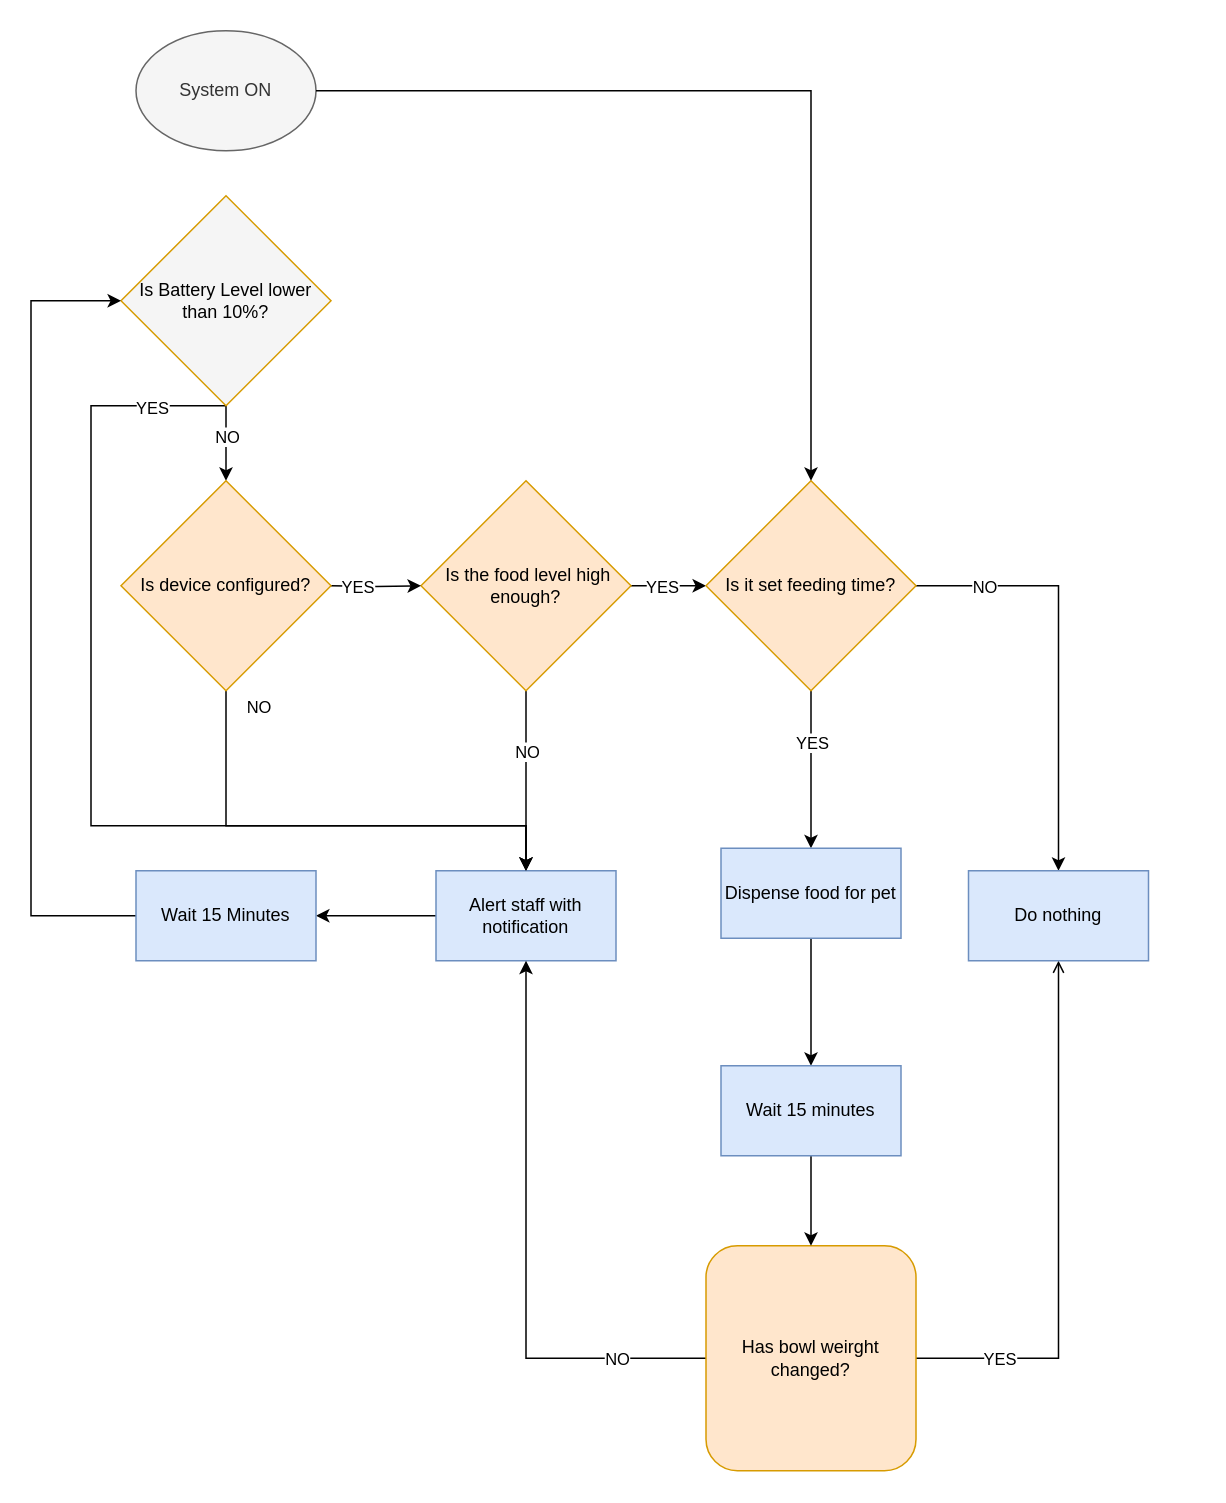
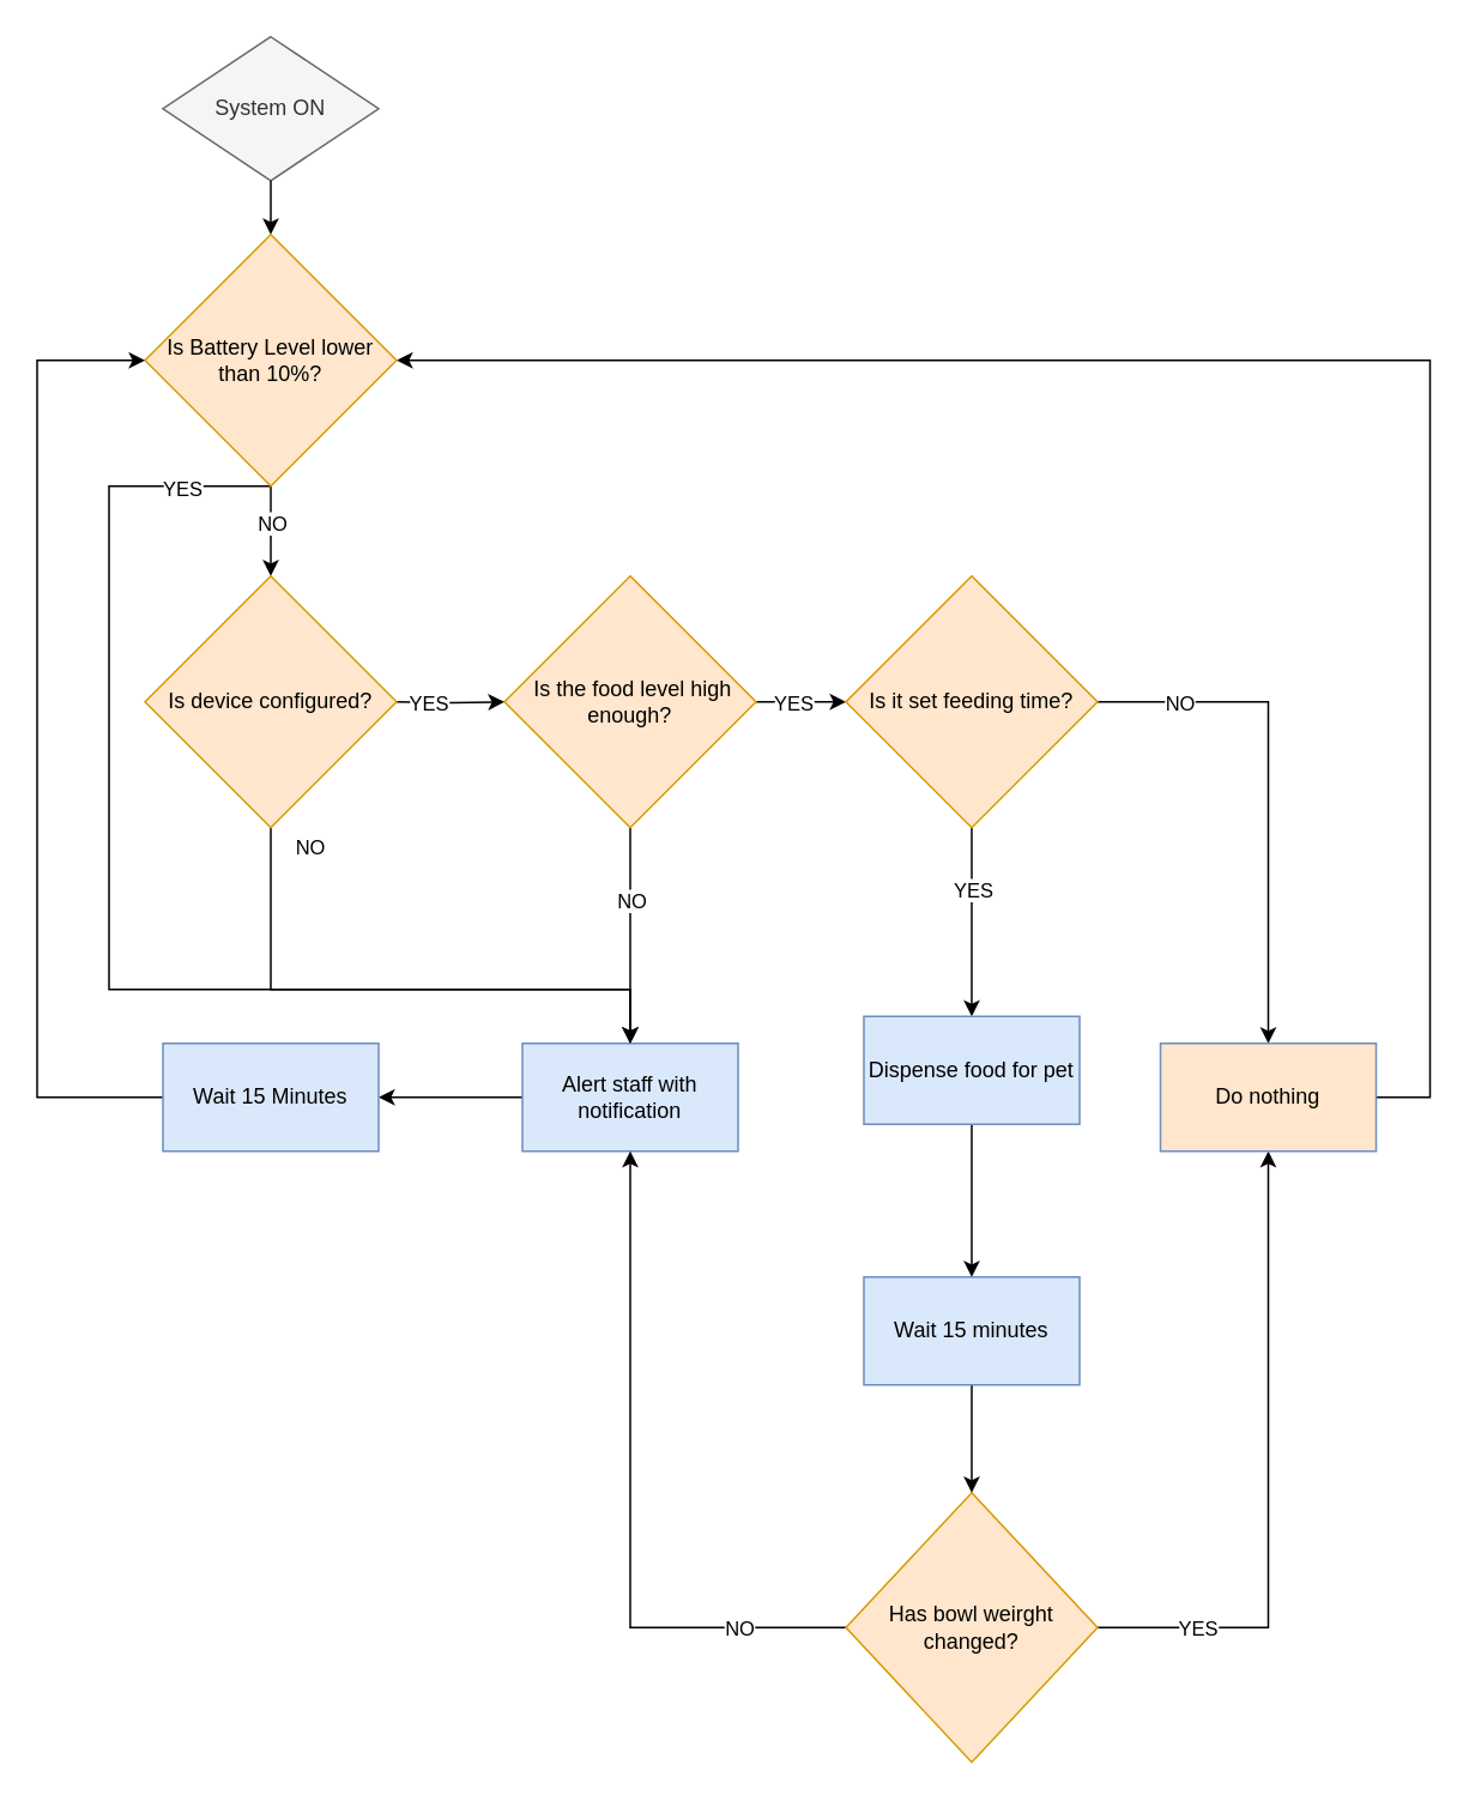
  <mxCell id="0" />
  <mxCell id="1" parent="0" />
  <mxCell id="2" value="" style="edgeStyle=orthogonalEdgeStyle;rounded=0;orthogonalLoop=1;jettySize=auto;html=1;" parent="1" edge="1"><mxGeometry relative="1" as="geometry"><mxPoint x="150" y="270" as="sourcePoint" /><mxPoint x="150" y="320" as="targetPoint" /></mxGeometry></mxCell>
  <mxCell id="3" value="NO" style="edgeLabel;html=1;align=center;verticalAlign=middle;resizable=0;points=[];" parent="2" vertex="1" connectable="0"><mxGeometry x="0.28" y="-2" relative="1" as="geometry"><mxPoint x="2" y="-12" as="offset" /></mxGeometry></mxCell>
- <mxCell id="4" value="System ON" style="ellipse;whiteSpace=wrap;html=1;fillColor=#f5f5f5;strokeColor=#666666;fontColor=#333333;" parent="1" vertex="1"><mxGeometry x="90" y="20" width="120" height="80" as="geometry" /></mxCell>
+ <mxCell id="4" value="System ON" style="rhombus;whiteSpace=wrap;html=1;fillColor=#f5f5f5;strokeColor=#666666;fontColor=#333333;" parent="1" vertex="1"><mxGeometry x="90" y="20" width="120" height="80" as="geometry" /></mxCell>
  <mxCell id="5" style="edgeStyle=orthogonalEdgeStyle;rounded=0;orthogonalLoop=1;jettySize=auto;html=1;entryX=0.5;entryY=0;entryDx=0;entryDy=0;" parent="1" source="9" target="11" edge="1"><mxGeometry relative="1" as="geometry" /></mxCell>
  <mxCell id="6" value="NO" style="edgeLabel;html=1;align=center;verticalAlign=middle;resizable=0;points=[];" parent="5" vertex="1" connectable="0"><mxGeometry x="-0.083" y="-1" relative="1" as="geometry"><mxPoint x="1" y="-15" as="offset" /></mxGeometry></mxCell>
  <mxCell id="7" value="" style="edgeStyle=orthogonalEdgeStyle;rounded=0;orthogonalLoop=1;jettySize=auto;html=1;" parent="1" source="9" target="16" edge="1"><mxGeometry relative="1" as="geometry" /></mxCell>
  <mxCell id="8" value="YES" style="edgeLabel;html=1;align=center;verticalAlign=middle;resizable=0;points=[];" parent="7" vertex="1" connectable="0"><mxGeometry x="-0.2" relative="1" as="geometry"><mxPoint as="offset" /></mxGeometry></mxCell>
  <mxCell id="9" value="&amp;nbsp;Is the food level high enough?" style="rhombus;whiteSpace=wrap;html=1;fillColor=#ffe6cc;strokeColor=#d79b00;" parent="1" vertex="1"><mxGeometry x="280" y="320" width="140" height="140" as="geometry" /></mxCell>
  <mxCell id="10" value="" style="edgeStyle=orthogonalEdgeStyle;rounded=0;orthogonalLoop=1;jettySize=auto;html=1;" parent="1" source="11" target="38" edge="1"><mxGeometry relative="1" as="geometry" /></mxCell>
  <mxCell id="11" value="Alert staff with notification" style="rounded=0;whiteSpace=wrap;html=1;fillColor=#dae8fc;strokeColor=#6c8ebf;" parent="1" vertex="1"><mxGeometry x="290" y="580" width="120" height="60" as="geometry" /></mxCell>
  <mxCell id="12" style="edgeStyle=orthogonalEdgeStyle;rounded=0;orthogonalLoop=1;jettySize=auto;html=1;entryX=0.5;entryY=0;entryDx=0;entryDy=0;" parent="1" source="16" target="23" edge="1"><mxGeometry relative="1" as="geometry" /></mxCell>
  <mxCell id="13" value="YES" style="edgeLabel;html=1;align=center;verticalAlign=middle;resizable=0;points=[];" parent="12" vertex="1" connectable="0"><mxGeometry x="-0.25" y="1" relative="1" as="geometry"><mxPoint x="-1" y="-5" as="offset" /></mxGeometry></mxCell>
  <mxCell id="14" value="" style="edgeStyle=orthogonalEdgeStyle;rounded=0;orthogonalLoop=1;jettySize=auto;html=1;entryX=0.5;entryY=0;entryDx=0;entryDy=0;" parent="1" target="32" edge="1"><mxGeometry relative="1" as="geometry"><mxPoint x="610" y="390" as="sourcePoint" /><mxPoint x="735" y="440" as="targetPoint" /><Array as="points"><mxPoint x="705" y="390" /></Array></mxGeometry></mxCell>
  <mxCell id="15" value="NO" style="edgeLabel;html=1;align=center;verticalAlign=middle;resizable=0;points=[];" parent="14" vertex="1" connectable="0"><mxGeometry x="-0.422" y="-1" relative="1" as="geometry"><mxPoint x="-37" y="-1" as="offset" /></mxGeometry></mxCell>
  <mxCell id="16" value="Is it set feeding time?" style="rhombus;whiteSpace=wrap;html=1;fillColor=#ffe6cc;strokeColor=#d79b00;" parent="1" vertex="1"><mxGeometry x="470" y="320" width="140" height="140" as="geometry" /></mxCell>
  <mxCell id="17" value="" style="edgeStyle=orthogonalEdgeStyle;rounded=0;orthogonalLoop=1;jettySize=auto;html=1;" parent="1" target="9" edge="1"><mxGeometry relative="1" as="geometry"><mxPoint x="220" y="390" as="sourcePoint" /></mxGeometry></mxCell>
  <mxCell id="18" value="YES" style="edgeLabel;html=1;align=center;verticalAlign=middle;resizable=0;points=[];" parent="17" vertex="1" connectable="0"><mxGeometry x="-0.4" relative="1" as="geometry"><mxPoint as="offset" /></mxGeometry></mxCell>
  <mxCell id="19" style="edgeStyle=orthogonalEdgeStyle;rounded=0;orthogonalLoop=1;jettySize=auto;html=1;entryX=0.5;entryY=0;entryDx=0;entryDy=0;" parent="1" target="11" edge="1"><mxGeometry relative="1" as="geometry"><mxPoint x="150" y="460" as="sourcePoint" /><Array as="points"><mxPoint x="150" y="550" /><mxPoint x="350" y="550" /></Array></mxGeometry></mxCell>
  <mxCell id="20" value="NO" style="edgeLabel;html=1;align=center;verticalAlign=middle;resizable=0;points=[];" parent="19" vertex="1" connectable="0"><mxGeometry x="-0.276" y="5" relative="1" as="geometry"><mxPoint x="-5" y="-75" as="offset" /></mxGeometry></mxCell>
  <mxCell id="21" value="Is device configured?" style="rhombus;whiteSpace=wrap;html=1;fillColor=#ffe6cc;strokeColor=#d79b00;" parent="1" vertex="1"><mxGeometry x="80" y="320" width="140" height="140" as="geometry" /></mxCell>
  <mxCell id="22" value="" style="edgeStyle=orthogonalEdgeStyle;rounded=0;orthogonalLoop=1;jettySize=auto;html=1;entryX=0.5;entryY=0;entryDx=0;entryDy=0;" parent="1" source="23" target="30" edge="1"><mxGeometry relative="1" as="geometry" /></mxCell>
  <mxCell id="23" value="Dispense food for pet" style="rounded=0;whiteSpace=wrap;html=1;fillColor=#dae8fc;strokeColor=#6c8ebf;" parent="1" vertex="1"><mxGeometry x="480" y="565" width="120" height="60" as="geometry" /></mxCell>
  <mxCell id="24" style="edgeStyle=orthogonalEdgeStyle;rounded=0;orthogonalLoop=1;jettySize=auto;html=1;entryX=0.5;entryY=1;entryDx=0;entryDy=0;" parent="1" source="28" target="11" edge="1"><mxGeometry relative="1" as="geometry"><Array as="points"><mxPoint x="350" y="905" /></Array></mxGeometry></mxCell>
  <mxCell id="25" value="NO" style="edgeLabel;html=1;align=center;verticalAlign=middle;resizable=0;points=[];" parent="24" vertex="1" connectable="0"><mxGeometry x="-0.021" y="5" relative="1" as="geometry"><mxPoint x="65" y="68" as="offset" /></mxGeometry></mxCell>
- <mxCell id="26" style="edgeStyle=orthogonalEdgeStyle;rounded=0;orthogonalLoop=1;jettySize=auto;html=1;entryX=0.5;entryY=1;entryDx=0;entryDy=0;endArrow=open;" parent="1" source="28" target="32" edge="1"><mxGeometry relative="1" as="geometry" /></mxCell>
+ <mxCell id="26" style="edgeStyle=orthogonalEdgeStyle;rounded=0;orthogonalLoop=1;jettySize=auto;html=1;entryX=0.5;entryY=1;entryDx=0;entryDy=0;" parent="1" source="28" target="32" edge="1"><mxGeometry relative="1" as="geometry" /></mxCell>
  <mxCell id="27" value="YES" style="edgeLabel;html=1;align=center;verticalAlign=middle;resizable=0;points=[];" parent="26" vertex="1" connectable="0"><mxGeometry x="0.349" y="-2" relative="1" as="geometry"><mxPoint x="-42" y="148" as="offset" /></mxGeometry></mxCell>
- <mxCell id="28" value="Has bowl weirght changed?" style="whiteSpace=wrap;html=1;fillColor=#ffe6cc;strokeColor=#d79b00;rounded=1;" parent="1" vertex="1"><mxGeometry x="470" y="830" width="140" height="150" as="geometry" /></mxCell>
+ <mxCell id="28" value="Has bowl weirght changed?" style="rhombus;whiteSpace=wrap;html=1;rounded=0;fillColor=#ffe6cc;strokeColor=#d79b00;" parent="1" vertex="1"><mxGeometry x="470" y="830" width="140" height="150" as="geometry" /></mxCell>
  <mxCell id="29" value="" style="edgeStyle=orthogonalEdgeStyle;rounded=0;orthogonalLoop=1;jettySize=auto;html=1;" parent="1" source="30" target="28" edge="1"><mxGeometry relative="1" as="geometry" /></mxCell>
  <mxCell id="30" value="Wait 15 minutes" style="rounded=0;whiteSpace=wrap;html=1;fillColor=#dae8fc;strokeColor=#6c8ebf;" parent="1" vertex="1"><mxGeometry x="480" y="710" width="120" height="60" as="geometry" /></mxCell>
- <mxCell id="32" value="Do nothing" style="whiteSpace=wrap;html=1;fillColor=#dae8fc;strokeColor=#6c8ebf;" parent="1" vertex="1"><mxGeometry x="645" y="580" width="120" height="60" as="geometry" /></mxCell>
- <mxCell id="33" value="" style="edgeStyle=orthogonalEdgeStyle;rounded=0;orthogonalLoop=1;jettySize=auto;html=1;" parent="1" source="4" target="16" edge="1"><mxGeometry relative="1" as="geometry"><mxPoint x="120" y="100" as="sourcePoint" /><mxPoint x="120" y="300" as="targetPoint" /></mxGeometry></mxCell>
+ <mxCell id="31" style="edgeStyle=orthogonalEdgeStyle;rounded=0;orthogonalLoop=1;jettySize=auto;html=1;entryX=1;entryY=0.5;entryDx=0;entryDy=0;" parent="1" source="32" target="36" edge="1"><mxGeometry relative="1" as="geometry"><Array as="points"><mxPoint x="795" y="610" /><mxPoint x="795" y="200" /></Array></mxGeometry></mxCell>
+ <mxCell id="32" value="Do nothing" style="whiteSpace=wrap;html=1;fillColor=#ffe6cc;strokeColor=#6c8ebf;" parent="1" vertex="1"><mxGeometry x="645" y="580" width="120" height="60" as="geometry" /></mxCell>
+ <mxCell id="33" value="" style="edgeStyle=orthogonalEdgeStyle;rounded=0;orthogonalLoop=1;jettySize=auto;html=1;" parent="1" source="4" target="36" edge="1"><mxGeometry relative="1" as="geometry"><mxPoint x="120" y="100" as="sourcePoint" /><mxPoint x="120" y="300" as="targetPoint" /></mxGeometry></mxCell>
  <mxCell id="34" style="edgeStyle=orthogonalEdgeStyle;rounded=0;orthogonalLoop=1;jettySize=auto;html=1;exitX=0.5;exitY=1;exitDx=0;exitDy=0;" parent="1" source="36" edge="1"><mxGeometry relative="1" as="geometry"><mxPoint x="100" y="200" as="sourcePoint" /><mxPoint x="350" y="580" as="targetPoint" /><Array as="points"><mxPoint x="60" y="270" /><mxPoint x="60" y="550" /><mxPoint x="350" y="550" /></Array></mxGeometry></mxCell>
  <mxCell id="35" value="YES" style="edgeLabel;html=1;align=center;verticalAlign=middle;resizable=0;points=[];" parent="34" vertex="1" connectable="0"><mxGeometry x="-0.436" relative="1" as="geometry"><mxPoint x="40" y="-104" as="offset" /></mxGeometry></mxCell>
- <mxCell id="36" value="Is Battery Level lower than 10%?" style="rhombus;whiteSpace=wrap;html=1;fillColor=#f5f5f5;strokeColor=#d79b00;" parent="1" vertex="1"><mxGeometry x="80" y="130" width="140" height="140" as="geometry" /></mxCell>
+ <mxCell id="36" value="Is Battery Level lower than 10%?" style="rhombus;whiteSpace=wrap;html=1;fillColor=#ffe6cc;strokeColor=#d79b00;" parent="1" vertex="1"><mxGeometry x="80" y="130" width="140" height="140" as="geometry" /></mxCell>
  <mxCell id="37" style="edgeStyle=orthogonalEdgeStyle;rounded=0;orthogonalLoop=1;jettySize=auto;html=1;entryX=0;entryY=0.5;entryDx=0;entryDy=0;" parent="1" source="38" target="36" edge="1"><mxGeometry relative="1" as="geometry"><Array as="points"><mxPoint x="20" y="610" /><mxPoint x="20" y="200" /></Array></mxGeometry></mxCell>
  <mxCell id="38" value="Wait 15 Minutes" style="whiteSpace=wrap;html=1;fillColor=#dae8fc;strokeColor=#6c8ebf;rounded=0;" parent="1" vertex="1"><mxGeometry x="90" y="580" width="120" height="60" as="geometry" /></mxCell>
